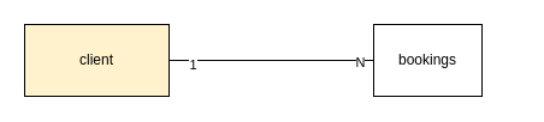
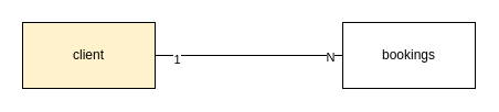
  <mxCell id="0" />
  <mxCell id="1" parent="0" />
  <mxCell id="2" value="client" style="rounded=0;whiteSpace=wrap;html=1;fillColor=#fff2cc;" vertex="1" parent="1"><mxGeometry x="20" y="20" width="120" height="60" as="geometry" /></mxCell>
- <mxCell id="3" value="bookings" style="rounded=0;whiteSpace=wrap;html=1;" vertex="1" parent="1"><mxGeometry x="310" y="20" width="90" height="60" as="geometry" /></mxCell>
+ <mxCell id="3" value="bookings" style="rounded=0;whiteSpace=wrap;html=1;" vertex="1" parent="1"><mxGeometry x="310" y="20" width="120" height="60" as="geometry" /></mxCell>
  <mxCell id="4" value="" style="endArrow=none;html=1;rounded=0;entryX=0;entryY=0.5;entryDx=0;entryDy=0;exitX=1;exitY=0.5;exitDx=0;exitDy=0;" edge="1" parent="1" source="2" target="3"><mxGeometry width="50" height="50" relative="1" as="geometry"><mxPoint x="270" y="360" as="sourcePoint" /><mxPoint x="320" y="310" as="targetPoint" /></mxGeometry></mxCell>
  <mxCell id="5" value="1" style="edgeLabel;html=1;align=center;verticalAlign=middle;resizable=0;points=[];" vertex="1" connectable="0" parent="4"><mxGeometry x="-0.772" y="-3" relative="1" as="geometry"><mxPoint as="offset" /></mxGeometry></mxCell>
  <mxCell id="6" value="N" style="edgeLabel;html=1;align=center;verticalAlign=middle;resizable=0;points=[];" vertex="1" connectable="0" parent="4"><mxGeometry x="0.863" y="-1" relative="1" as="geometry"><mxPoint as="offset" /></mxGeometry></mxCell>
